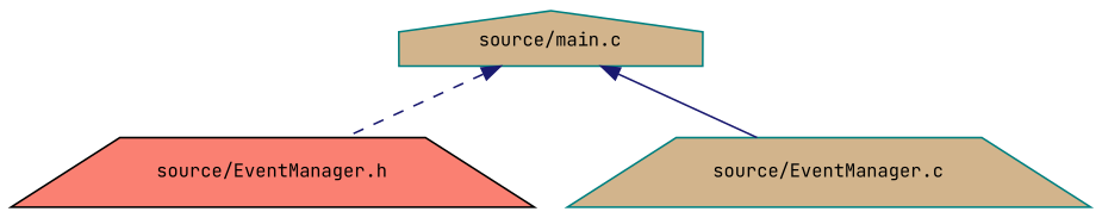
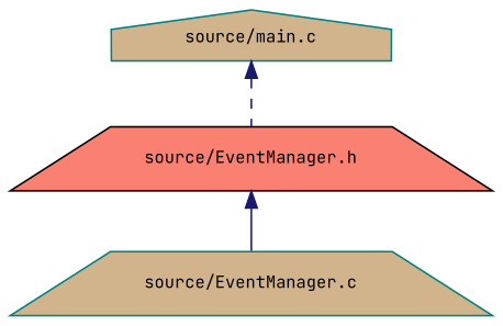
  digraph {
    fontname="JetBrains Mono"
    node [color=teal fillcolor=tan fontname="JetBrains Mono" fontsize=10 shape=trapezium style=filled]
    edge [color=midnightblue dir=back fontname="JetBrains Mono" fontsize=10 labelfontname=Helvetica labelfontsize=10]
    n1 [color=black fillcolor=salmon fontcolor=black height=0.2 label="source/EventManager.h" width=0.4]
    n2 [height=0.2 label="source/EventManager.c" width=0.4]
    n3 [height=0.2 label="source/main.c" shape=house width=0.4]
-   n3 -> n2 [style=solid]
+   n1 -> n2 [style=solid]
    n3 -> n1 [style=dashed]
  }
